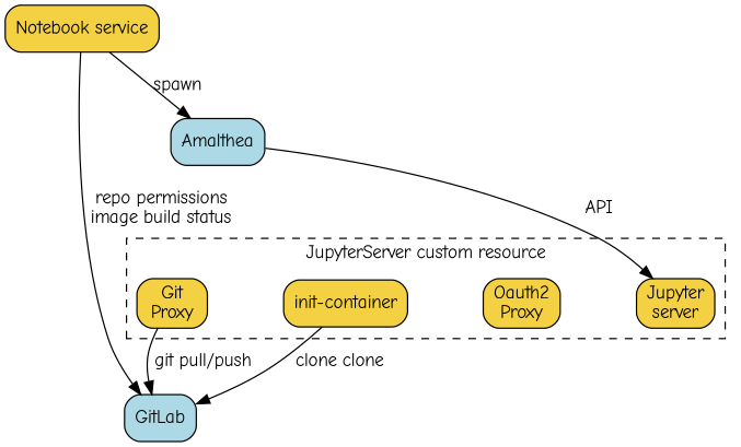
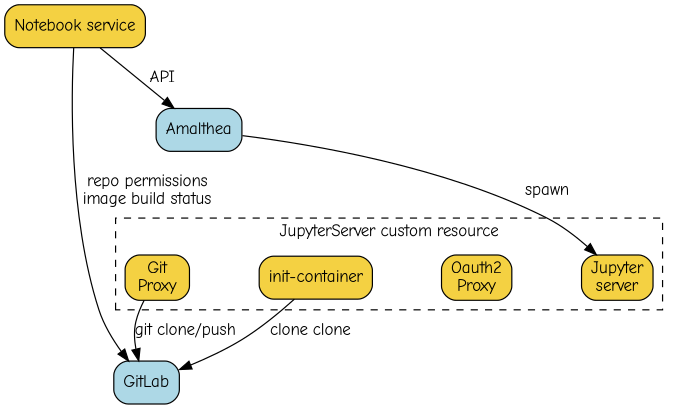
  strict digraph {
    compound=true
    fontname="Comic Neue"
    newrank=true
    nodesep=0.8
    node [fillcolor="#f4d142" fontname="Comic Neue" shape=rect style="filled,rounded"]
    edge [fontname="Comic Neue"]
    n1 [label="Jupyter\nserver"]
    n2 [label="Oauth2\nProxy"]
    n3 [label="Git\nProxy"]
    "init-container"
    GitLab [fillcolor=lightblue]
    Amalthea [fillcolor=lightblue]
    n7 [label="Notebook service"]
    subgraph cluster_1 {
      label="JupyterServer custom resource"
      style=dashed
      subgraph sub_2 {
        label="JupyterServer custom resource"
        rank=same
        style=dashed
        n1
        n2
        n3
        "init-container"
      }
    }
-   n3 -> GitLab [label=" git pull/push"]
+   n3 -> GitLab [label=" git clone/push"]
    "init-container" -> GitLab [label=" clone clone"]
-   Amalthea -> n1 [label=" API"]
+   Amalthea -> n1 [label=" spawn"]
    n7 -> GitLab [label=" repo permissions\n image build status"]
-   n7 -> Amalthea [label=" spawn"]
+   n7 -> Amalthea [label=" API"]
  }
